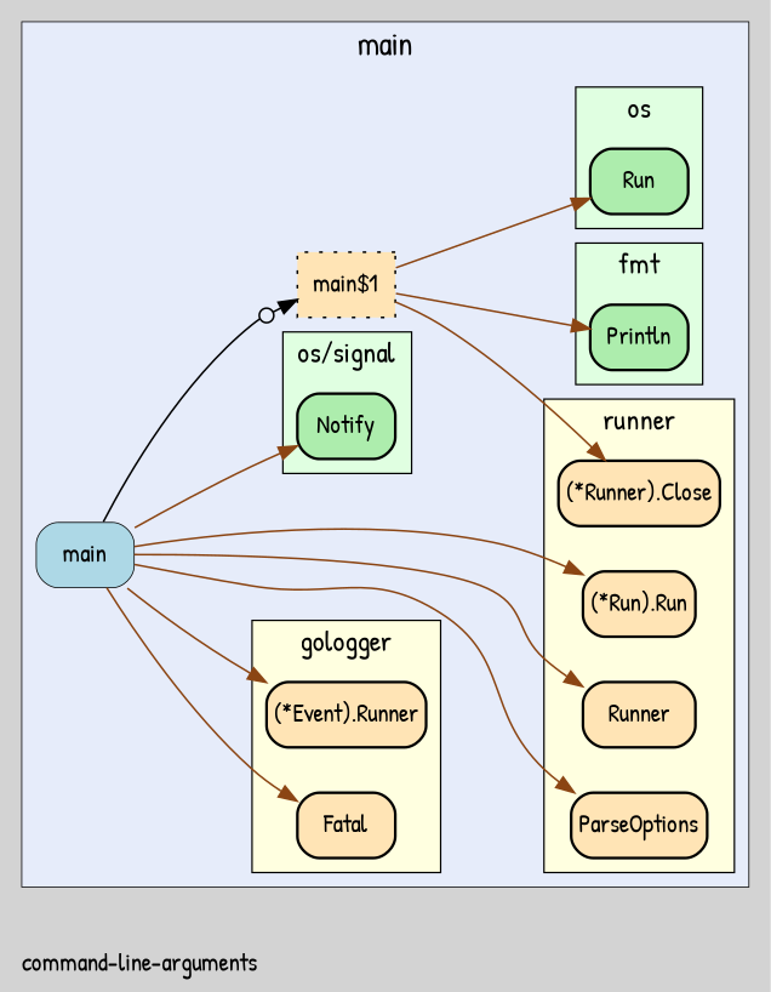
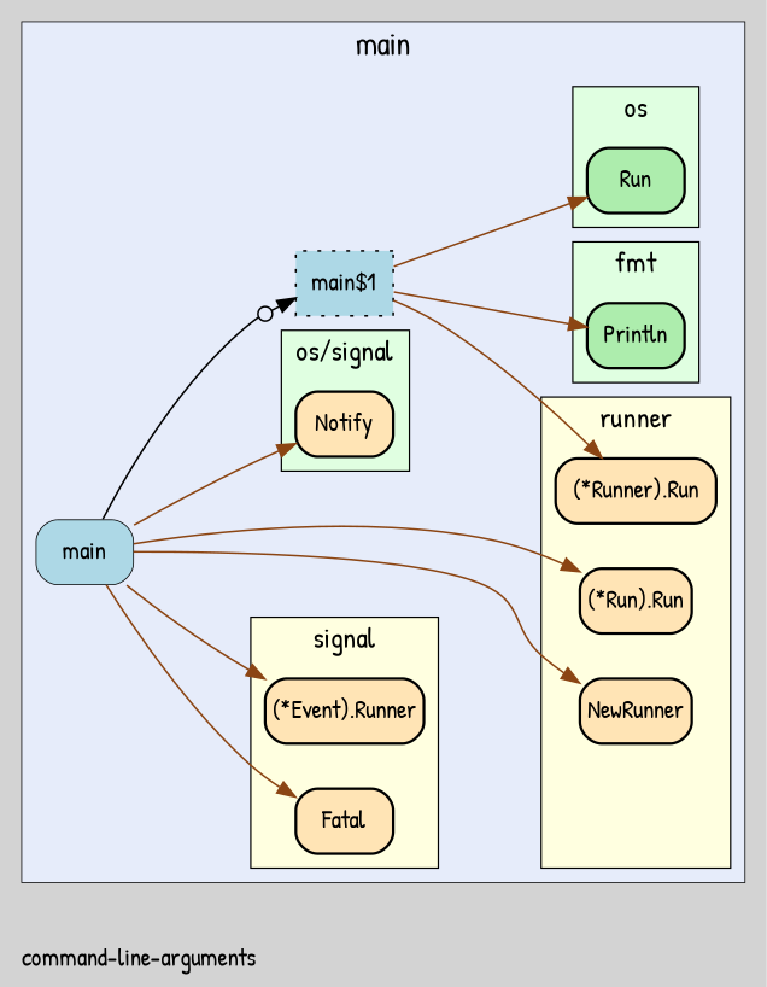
  digraph {
    bgcolor=lightgray
    fontname="Patrick Hand"
    fontsize=14
    label="command-line-arguments"
    labeljust=l
    nodesep=0.35
    penwidth=0.5
    rankdir=LR
    style=solid
    node [fillcolor=moccasin fontname="Patrick Hand" margin="0.05,0.0" penwidth=1.5 shape=box style="filled,rounded"]
    edge [color=saddlebrown fontname="Patrick Hand" minlen=2]
    n1 [label=Fatal]
    n2 [label="(*Event).Runner"]
    n3 [fillcolor="#adedad" label=Println]
-   n4 [label=ParseOptions]
-   n5 [label=Runner]
-   n6 [label="(*Runner).Close"]
+   n5 [label=NewRunner]
+   n6 [label="(*Runner).Run"]
    n7 [label="(*Run).Run"]
    n8 [fillcolor="#adedad" label=Run]
-   n9 [fillcolor="#adedad" label=Notify]
+   n9 [label=Notify]
    n10 [fillcolor=lightblue label=main penwidth=0.5]
-   n11 [label="main$1" penwidth=1.0 style="dotted,filled"]
+   n11 [fillcolor=lightblue label="main$1" penwidth=1.0 style="dotted,filled"]
    subgraph cluster_1 {
      bgcolor="#e6ecfa"
      fontsize=18
      label=main
      labeljust=c
      labelloc=t
      n10
      n11
      subgraph cluster_2 {
        bgcolor="#e6ecfa"
        fillcolor=lightyellow
        fontsize=16
-       label=gologger
+       label=signal
        labeljust=c
        labelloc=t
        penwidth=0.8
        rank=sink
        style=filled
        n1
        n2
      }
      subgraph cluster_3 {
        bgcolor="#e6ecfa"
        fillcolor="#E0FFE1"
        fontsize=16
        label=fmt
        labeljust=c
        labelloc=t
        penwidth=0.8
        rank=sink
        style=filled
        n3
      }
      subgraph cluster_4 {
        bgcolor="#e6ecfa"
        fillcolor=lightyellow
        fontsize=16
        label=runner
        labeljust=c
        labelloc=t
        penwidth=0.8
        rank=sink
        style=filled
-       n4
        n5
        n6
        n7
      }
      subgraph cluster_5 {
        bgcolor="#e6ecfa"
        fillcolor="#E0FFE1"
        fontsize=16
        label=os
        labeljust=c
        labelloc=t
        penwidth=0.8
        rank=sink
        style=filled
        n8
      }
      subgraph cluster_6 {
        bgcolor="#e6ecfa"
        fillcolor="#E0FFE1"
        fontsize=16
        label="os/signal"
        labeljust=c
        labelloc=t
        penwidth=0.8
        rank=sink
        style=filled
        n9
      }
    }
    n10 -> n1
    n10 -> n2
-   n10 -> n4
    n10 -> n5
    n10 -> n7
    n10 -> n9
    n10 -> n11 [arrowhead=normalnoneodot color=""]
    n11 -> n3
    n11 -> n6
    n11 -> n8
  }
